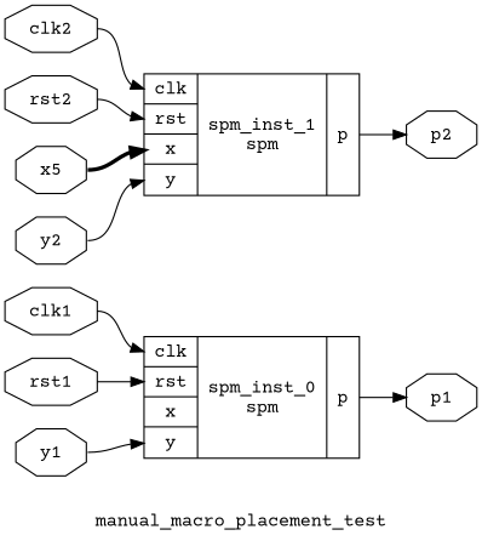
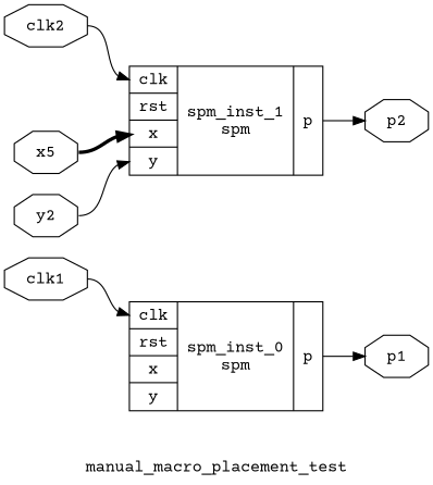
  digraph {
    fontname="Courier Prime"
    label=manual_macro_placement_test
    rankdir=LR
    remincross=true
    node [color=black fontcolor=black fontname="Courier Prime" shape=octagon]
    edge [color=black fontname="Courier Prime" headport="p11:w" tailport=e]
    n1 [label=clk1]
    n2 [label="{{<p11> clk|<p12> rst|<p13> x|<p14> y}|spm_inst_0\nspm|{<p15> p}}" shape=record color="" fontcolor=""]
    n3 [label=p1]
    n4 [label=clk2]
    n5 [label="{{<p11> clk|<p12> rst|<p13> x|<p14> y}|spm_inst_1\nspm|{<p15> p}}" shape=record color="" fontcolor=""]
    n6 [label=p2]
-   n7 [label=rst1]
-   n8 [label=rst2]
    n9 [label=x5]
-   n10 [label=y1]
    n11 [label=y2]
    n1 -> n2
    n2 -> n3 [headport=w tailport="p15:e"]
    n4 -> n5
    n5 -> n6 [headport=w tailport="p15:e"]
-   n7 -> n2 [headport="p12:w"]
-   n8 -> n5 [headport="p12:w"]
    n9 -> n5 [headport="p13:w" style="setlinewidth(3)"]
-   n10 -> n2 [headport="p14:w"]
    n11 -> n5 [headport="p14:w"]
  }
